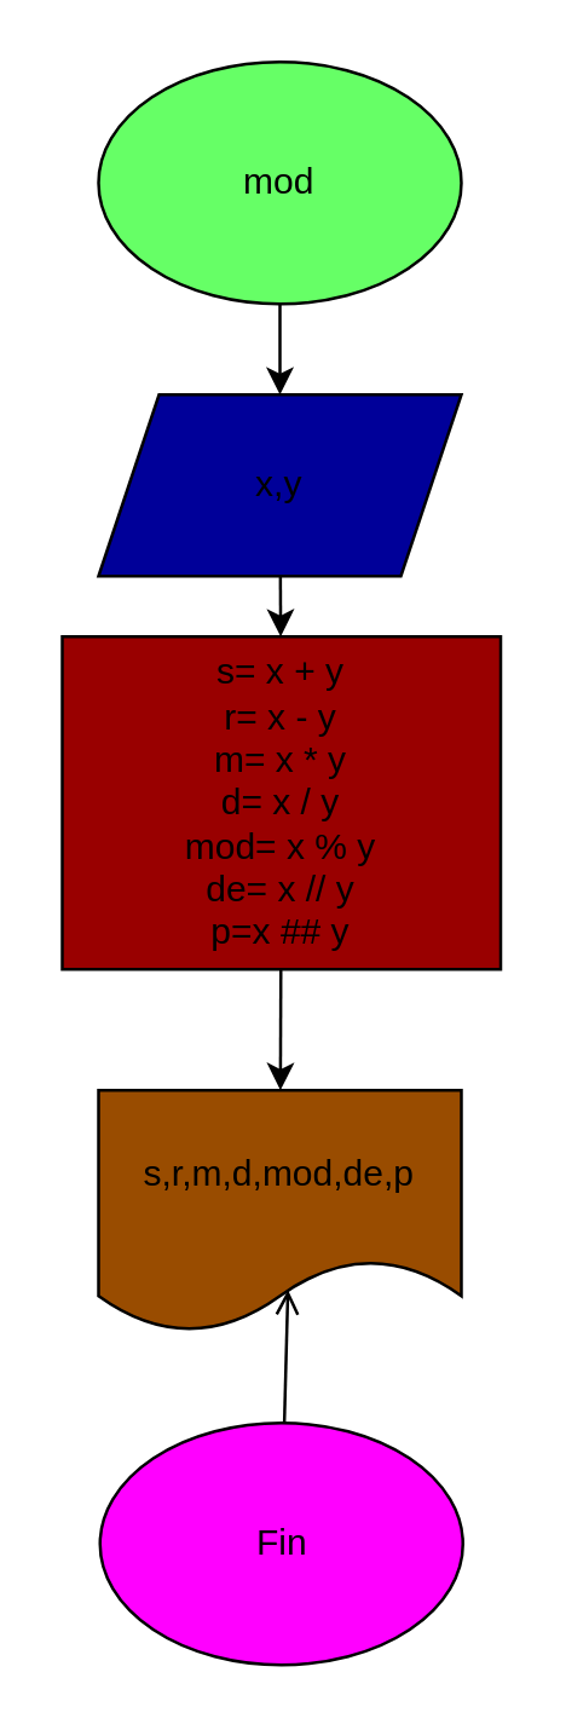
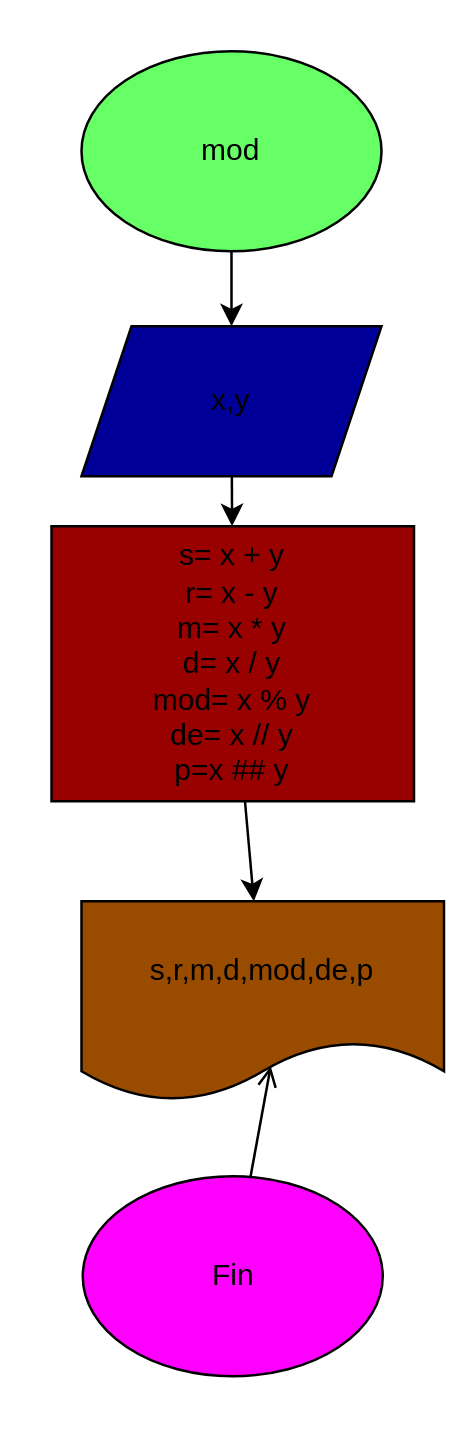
  <mxCell id="0" />
  <mxCell id="1" parent="0" />
  <mxCell id="2" value="" style="edgeStyle=none;html=1;" edge="1" parent="1" source="3" target="5"><mxGeometry relative="1" as="geometry" /></mxCell>
  <mxCell id="3" value="mod" style="ellipse;whiteSpace=wrap;html=1;fillColor=#66FF66;" vertex="1" parent="1"><mxGeometry x="32" y="20" width="120" height="80" as="geometry" /></mxCell>
  <mxCell id="4" value="" style="edgeStyle=none;html=1;" edge="1" parent="1" source="5" target="7"><mxGeometry relative="1" as="geometry" /></mxCell>
  <mxCell id="5" value="x,y" style="shape=parallelogram;perimeter=parallelogramPerimeter;whiteSpace=wrap;html=1;fixedSize=1;fillColor=#000099;" vertex="1" parent="1"><mxGeometry x="32" y="130" width="120" height="60" as="geometry" /></mxCell>
  <mxCell id="6" value="" style="edgeStyle=none;html=1;" edge="1" parent="1" source="7" target="8"><mxGeometry relative="1" as="geometry" /></mxCell>
  <mxCell id="7" value="s= x + y&lt;br&gt;r= x - y&lt;br&gt;m= x * y&lt;br&gt;d= x / y&lt;br&gt;mod= x % y&lt;br&gt;de= x // y&lt;br&gt;p=x ## y" style="whiteSpace=wrap;html=1;fillColor=#990000;" vertex="1" parent="1"><mxGeometry x="20" y="210" width="145" height="110" as="geometry" /></mxCell>
- <mxCell id="8" value="s,r,m,d,mod,de,p" style="shape=document;whiteSpace=wrap;html=1;boundedLbl=1;fillColor=#994C00;" vertex="1" parent="1"><mxGeometry x="32" y="360" width="120" height="80" as="geometry" /></mxCell>
+ <mxCell id="8" value="s,r,m,d,mod,de,p" style="shape=document;whiteSpace=wrap;html=1;boundedLbl=1;fillColor=#994C00;" vertex="1" parent="1"><mxGeometry x="32" y="360" width="145" height="80" as="geometry" /></mxCell>
  <mxCell id="9" style="edgeStyle=none;html=1;entryX=0.522;entryY=0.825;entryDx=0;entryDy=0;entryPerimeter=0;endArrow=open;" edge="1" parent="1" source="10" target="8"><mxGeometry relative="1" as="geometry" /></mxCell>
  <mxCell id="10" value="Fin" style="ellipse;whiteSpace=wrap;html=1;fillColor=#FF00FF;" vertex="1" parent="1"><mxGeometry x="32.5" y="470" width="120" height="80" as="geometry" /></mxCell>
